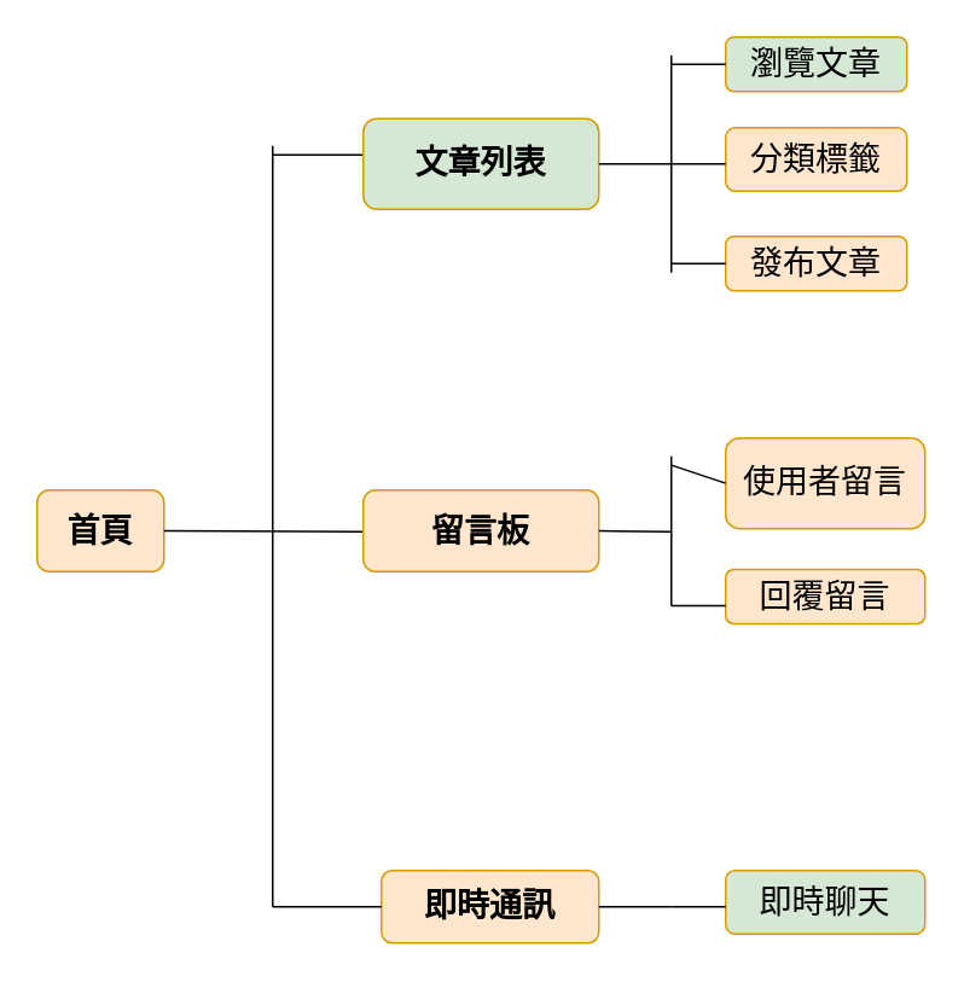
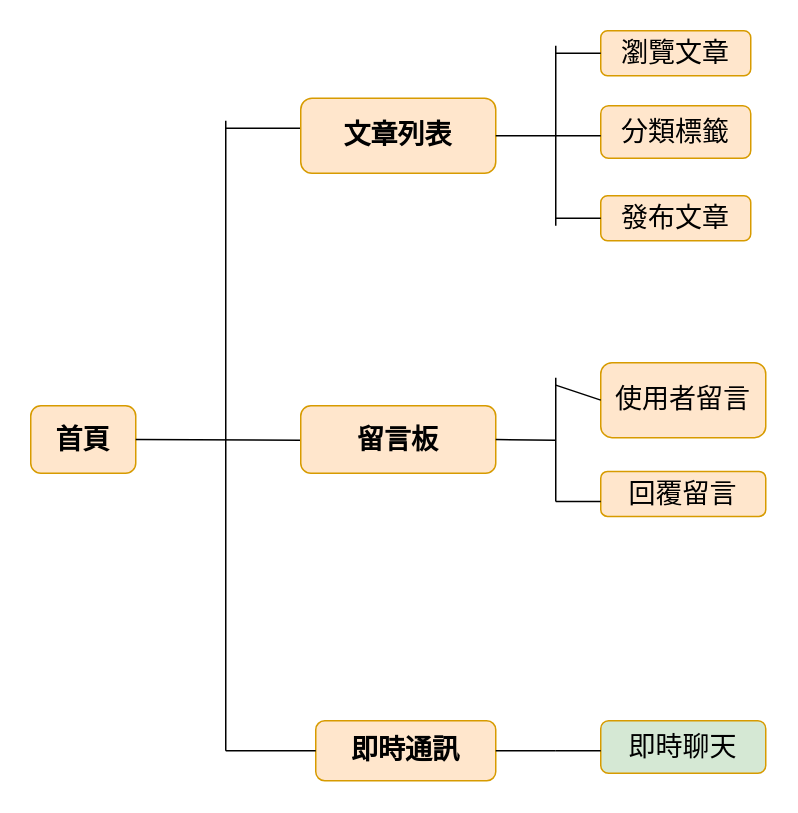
  <mxCell id="0" />
  <mxCell id="1" parent="0" />
  <mxCell id="2" value="&lt;h2&gt;首頁&lt;/h2&gt;" style="rounded=1;whiteSpace=wrap;html=1;rotation=0;fillColor=#ffe6cc;strokeColor=#d79b00;" vertex="1" parent="1"><mxGeometry x="20" y="270" width="70" height="45" as="geometry" /></mxCell>
  <mxCell id="3" value="" style="endArrow=none;html=1;rounded=0;fontFamily=Comic Sans MS;" edge="1" parent="1"><mxGeometry width="50" height="50" relative="1" as="geometry"><mxPoint x="150" y="80" as="sourcePoint" /><mxPoint x="150" y="500" as="targetPoint" /></mxGeometry></mxCell>
  <mxCell id="4" value="" style="endArrow=none;html=1;rounded=0;fontFamily=Comic Sans MS;exitX=1;exitY=0.5;exitDx=0;exitDy=0;" edge="1" parent="1" source="2"><mxGeometry width="50" height="50" relative="1" as="geometry"><mxPoint x="360" y="80" as="sourcePoint" /><mxPoint x="200" y="293" as="targetPoint" /></mxGeometry></mxCell>
  <mxCell id="5" value="" style="endArrow=none;html=1;rounded=0;fontFamily=Comic Sans MS;" edge="1" parent="1"><mxGeometry width="50" height="50" relative="1" as="geometry"><mxPoint x="150" y="85" as="sourcePoint" /><mxPoint x="200" y="85" as="targetPoint" /></mxGeometry></mxCell>
- <mxCell id="6" value="&lt;h2&gt;&lt;b&gt;&lt;font style=&quot;font-size: 18px&quot;&gt;文章列表&lt;/font&gt;&lt;/b&gt;&lt;/h2&gt;" style="rounded=1;whiteSpace=wrap;html=1;fontFamily=Comic Sans MS;fillColor=#d5e8d4;strokeColor=#d79b00;" vertex="1" parent="1"><mxGeometry x="200" y="65" width="130" height="50" as="geometry" /></mxCell>
+ <mxCell id="6" value="&lt;h2&gt;&lt;b&gt;&lt;font style=&quot;font-size: 18px&quot;&gt;文章列表&lt;/font&gt;&lt;/b&gt;&lt;/h2&gt;" style="rounded=1;whiteSpace=wrap;html=1;fontFamily=Comic Sans MS;fillColor=#ffe6cc;strokeColor=#d79b00;" vertex="1" parent="1"><mxGeometry x="200" y="65" width="130" height="50" as="geometry" /></mxCell>
  <mxCell id="7" value="&lt;b&gt;&lt;font style=&quot;font-size: 18px&quot;&gt;留言板&lt;/font&gt;&lt;/b&gt;" style="rounded=1;whiteSpace=wrap;html=1;fontFamily=Comic Sans MS;fillColor=#ffe6cc;strokeColor=#d79b00;" vertex="1" parent="1"><mxGeometry x="200" y="270" width="130" height="45" as="geometry" /></mxCell>
  <mxCell id="8" value="&lt;b&gt;&lt;font style=&quot;font-size: 18px&quot;&gt;即時通訊&lt;/font&gt;&lt;/b&gt;" style="rounded=1;whiteSpace=wrap;html=1;fontFamily=Comic Sans MS;fillColor=#ffe6cc;strokeColor=#d79b00;" vertex="1" parent="1"><mxGeometry x="210" y="480" width="120" height="40" as="geometry" /></mxCell>
  <mxCell id="9" value="" style="endArrow=none;html=1;rounded=0;fontFamily=Comic Sans MS;fontSize=18;exitX=1;exitY=0.5;exitDx=0;exitDy=0;" edge="1" parent="1" source="6"><mxGeometry width="50" height="50" relative="1" as="geometry"><mxPoint x="360" y="265" as="sourcePoint" /><mxPoint x="370" y="90" as="targetPoint" /></mxGeometry></mxCell>
  <mxCell id="10" value="" style="endArrow=none;html=1;rounded=0;fontFamily=Comic Sans MS;fontSize=18;exitX=1;exitY=0.5;exitDx=0;exitDy=0;" edge="1" parent="1" source="7"><mxGeometry width="50" height="50" relative="1" as="geometry"><mxPoint x="360" y="250" as="sourcePoint" /><mxPoint x="370" y="293" as="targetPoint" /></mxGeometry></mxCell>
  <mxCell id="11" value="" style="endArrow=none;html=1;rounded=0;fontFamily=Comic Sans MS;fontSize=18;" edge="1" parent="1"><mxGeometry width="50" height="50" relative="1" as="geometry"><mxPoint x="150" y="500" as="sourcePoint" /><mxPoint x="210" y="500" as="targetPoint" /></mxGeometry></mxCell>
  <mxCell id="12" value="" style="endArrow=none;html=1;rounded=0;fontFamily=Comic Sans MS;fontSize=18;exitX=1;exitY=0.5;exitDx=0;exitDy=0;" edge="1" parent="1" source="8"><mxGeometry width="50" height="50" relative="1" as="geometry"><mxPoint x="340" y="490" as="sourcePoint" /><mxPoint x="370" y="500" as="targetPoint" /><Array as="points" /></mxGeometry></mxCell>
- <mxCell id="13" value="瀏覽文章" style="rounded=1;whiteSpace=wrap;html=1;fontFamily=Comic Sans MS;fontSize=18;fillColor=#d5e8d4;strokeColor=#d79b00;" vertex="1" parent="1"><mxGeometry x="400" y="20" width="100" height="30" as="geometry" /></mxCell>
+ <mxCell id="13" value="瀏覽文章" style="rounded=1;whiteSpace=wrap;html=1;fontFamily=Comic Sans MS;fontSize=18;fillColor=#ffe6cc;strokeColor=#d79b00;" vertex="1" parent="1"><mxGeometry x="400" y="20" width="100" height="30" as="geometry" /></mxCell>
  <mxCell id="14" value="分類標籤" style="rounded=1;whiteSpace=wrap;html=1;fontFamily=Comic Sans MS;fontSize=18;fillColor=#ffe6cc;strokeColor=#d79b00;" vertex="1" parent="1"><mxGeometry x="400" y="70" width="100" height="35" as="geometry" /></mxCell>
  <mxCell id="15" value="&lt;font style=&quot;font-size: 18px&quot;&gt;發布文章&lt;/font&gt;" style="rounded=1;whiteSpace=wrap;html=1;fontFamily=Comic Sans MS;fontSize=18;fillColor=#ffe6cc;strokeColor=#d79b00;" vertex="1" parent="1"><mxGeometry x="400" y="130" width="100" height="30" as="geometry" /></mxCell>
  <mxCell id="16" value="" style="endArrow=none;html=1;rounded=0;fontFamily=Comic Sans MS;fontSize=18;" edge="1" parent="1"><mxGeometry width="50" height="50" relative="1" as="geometry"><mxPoint x="370" y="150" as="sourcePoint" /><mxPoint x="370" y="30" as="targetPoint" /></mxGeometry></mxCell>
  <mxCell id="17" value="" style="endArrow=none;html=1;rounded=0;fontFamily=Comic Sans MS;fontSize=18;entryX=0;entryY=0.5;entryDx=0;entryDy=0;" edge="1" parent="1" target="15"><mxGeometry width="50" height="50" relative="1" as="geometry"><mxPoint x="370" y="145" as="sourcePoint" /><mxPoint x="410" y="240" as="targetPoint" /></mxGeometry></mxCell>
  <mxCell id="18" value="" style="endArrow=none;html=1;rounded=0;fontFamily=Comic Sans MS;fontSize=18;" edge="1" parent="1"><mxGeometry width="50" height="50" relative="1" as="geometry"><mxPoint x="370" y="90" as="sourcePoint" /><mxPoint x="400" y="90" as="targetPoint" /></mxGeometry></mxCell>
  <mxCell id="19" value="" style="endArrow=none;html=1;rounded=0;fontFamily=Comic Sans MS;fontSize=18;entryX=0;entryY=0.5;entryDx=0;entryDy=0;" edge="1" parent="1" target="13"><mxGeometry width="50" height="50" relative="1" as="geometry"><mxPoint x="370" y="35" as="sourcePoint" /><mxPoint x="410" y="240" as="targetPoint" /></mxGeometry></mxCell>
  <mxCell id="20" value="使用者留言" style="rounded=1;whiteSpace=wrap;html=1;fontFamily=Comic Sans MS;fontSize=18;fillColor=#ffe6cc;strokeColor=#d79b00;" vertex="1" parent="1"><mxGeometry x="400" y="241.25" width="110" height="50" as="geometry" /></mxCell>
  <mxCell id="21" value="回覆留言" style="rounded=1;whiteSpace=wrap;html=1;fontFamily=Comic Sans MS;fontSize=18;fillColor=#ffe6cc;strokeColor=#d79b00;" vertex="1" parent="1"><mxGeometry x="400" y="313.75" width="110" height="30" as="geometry" /></mxCell>
  <mxCell id="22" value="" style="endArrow=none;html=1;rounded=0;fontFamily=Comic Sans MS;fontSize=18;" edge="1" parent="1"><mxGeometry width="50" height="50" relative="1" as="geometry"><mxPoint x="370" y="333.75" as="sourcePoint" /><mxPoint x="370" y="251.25" as="targetPoint" /></mxGeometry></mxCell>
  <mxCell id="23" value="" style="endArrow=none;html=1;rounded=0;fontFamily=Comic Sans MS;fontSize=18;" edge="1" parent="1"><mxGeometry width="50" height="50" relative="1" as="geometry"><mxPoint x="370" y="333.75" as="sourcePoint" /><mxPoint x="400" y="333.75" as="targetPoint" /><Array as="points" /></mxGeometry></mxCell>
  <mxCell id="24" value="" style="endArrow=none;html=1;rounded=0;fontFamily=Comic Sans MS;fontSize=18;entryX=0;entryY=0.5;entryDx=0;entryDy=0;" edge="1" parent="1" target="20"><mxGeometry width="50" height="50" relative="1" as="geometry"><mxPoint x="370" y="256.25" as="sourcePoint" /><mxPoint x="410" y="461.25" as="targetPoint" /></mxGeometry></mxCell>
  <mxCell id="25" value="即時聊天" style="rounded=1;whiteSpace=wrap;html=1;fontFamily=Comic Sans MS;fontSize=18;fillColor=#d5e8d4;strokeColor=#d79b00;" vertex="1" parent="1"><mxGeometry x="400" y="480" width="110" height="35" as="geometry" /></mxCell>
  <mxCell id="26" value="" style="endArrow=none;html=1;rounded=0;fontFamily=Comic Sans MS;fontSize=18;" edge="1" parent="1"><mxGeometry width="50" height="50" relative="1" as="geometry"><mxPoint x="370" y="500" as="sourcePoint" /><mxPoint x="400" y="500" as="targetPoint" /></mxGeometry></mxCell>
